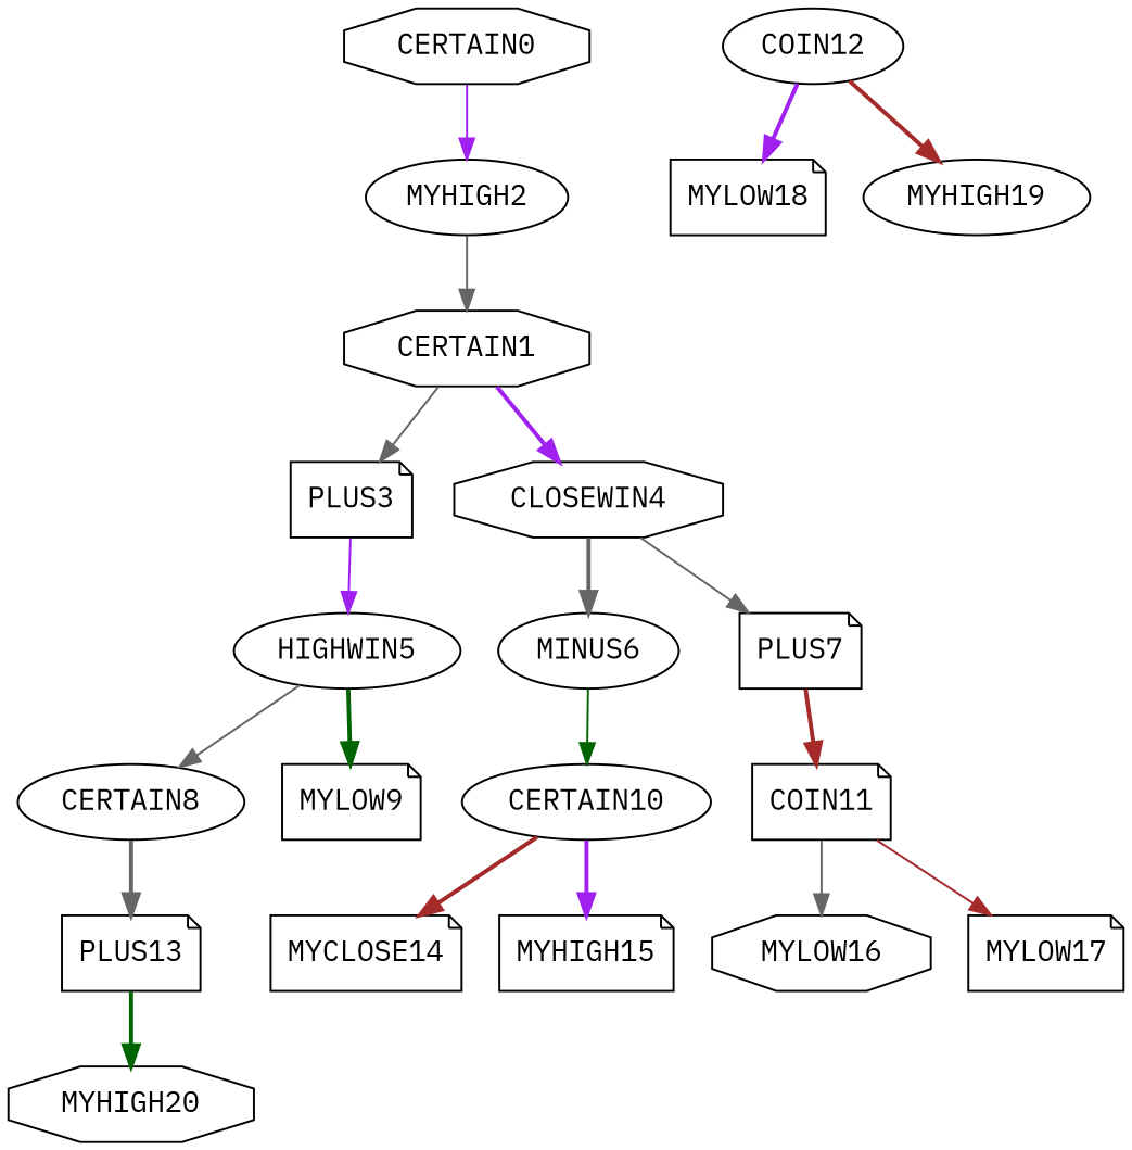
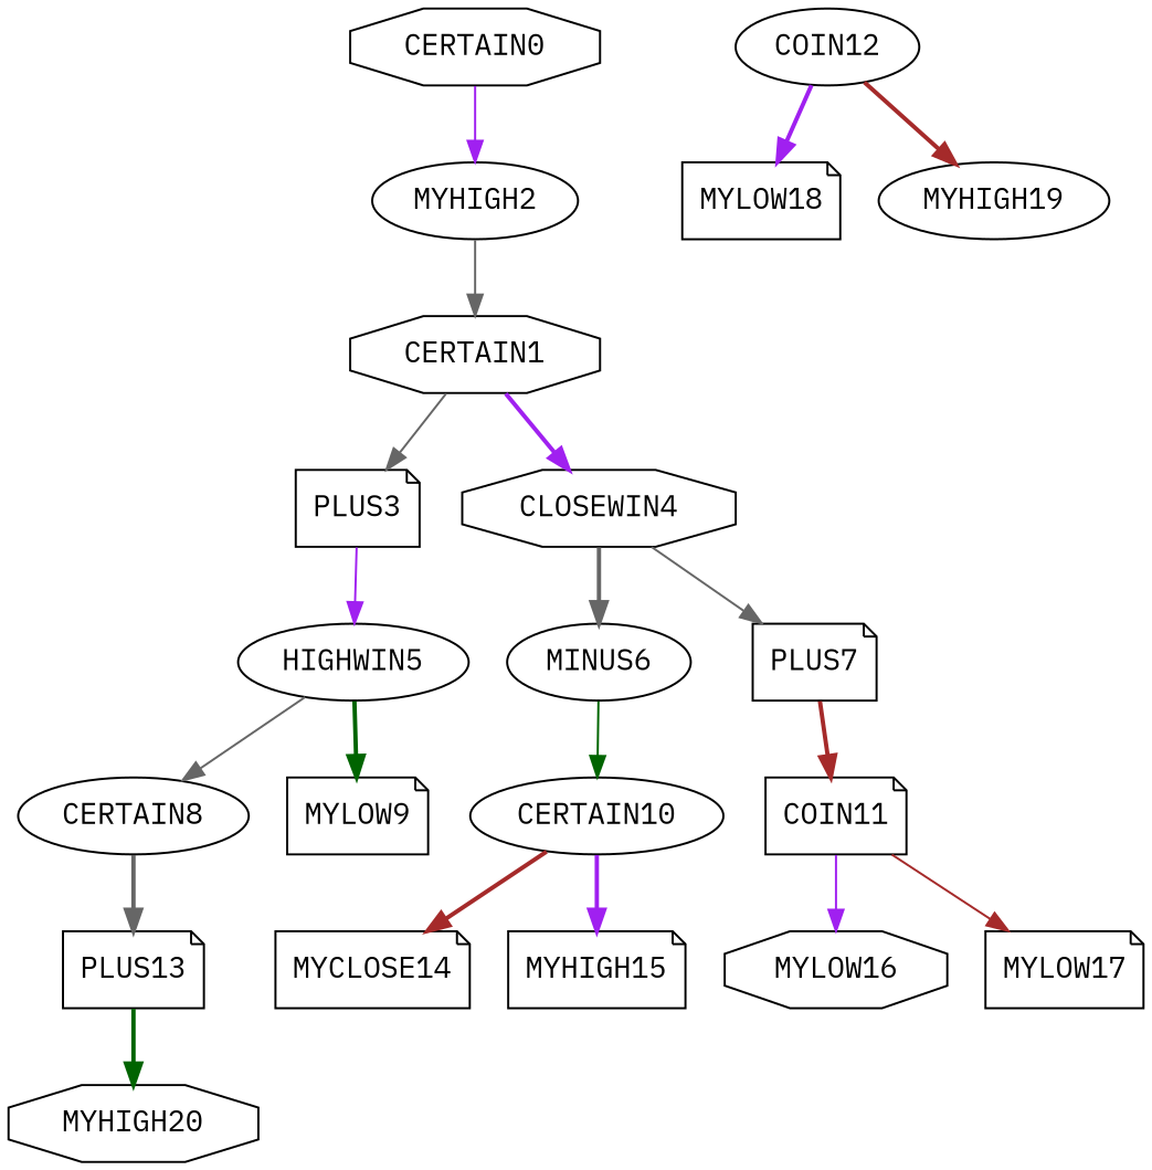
  digraph {
    fontname="IBM Plex Mono"
    node [fontname="IBM Plex Mono" shape=note]
    edge [color=purple fontname="IBM Plex Mono" style=bold]
    CERTAIN0 [shape=octagon]
    MYHIGH2 [shape=ellipse]
    CERTAIN1 [shape=octagon]
    PLUS3
    CLOSEWIN4 [shape=octagon]
    HIGHWIN5 [shape=ellipse]
    MINUS6 [shape=ellipse]
    PLUS7
    CERTAIN8 [shape=ellipse]
    MYLOW9
    CERTAIN10 [shape=ellipse]
    COIN11
    PLUS13
    MYCLOSE14
    MYHIGH15
    MYLOW16 [shape=octagon]
    MYLOW17
    COIN12 [shape=ellipse]
    MYLOW18
    MYHIGH19 [shape=ellipse]
    MYHIGH20 [shape=octagon]
    CERTAIN0 -> MYHIGH2 [style=solid]
    MYHIGH2 -> CERTAIN1 [color=gray40 style=solid]
    CERTAIN1 -> PLUS3 [color=gray40 style=solid]
    CERTAIN1 -> CLOSEWIN4
    PLUS3 -> HIGHWIN5 [style=solid]
    CLOSEWIN4 -> MINUS6 [color=gray40]
    CLOSEWIN4 -> PLUS7 [color=gray40 style=solid]
    HIGHWIN5 -> CERTAIN8 [color=gray40 style=solid]
    HIGHWIN5 -> MYLOW9 [color=darkgreen]
    MINUS6 -> CERTAIN10 [color=darkgreen style=solid]
    PLUS7 -> COIN11 [color=brown]
    CERTAIN8 -> PLUS13 [color=gray40]
    CERTAIN10 -> MYCLOSE14 [color=brown]
    CERTAIN10 -> MYHIGH15
-   COIN11 -> MYLOW16 [color=gray40 style=solid]
+   COIN11 -> MYLOW16 [style=solid]
    COIN11 -> MYLOW17 [color=brown style=solid]
    PLUS13 -> MYHIGH20 [color=darkgreen]
    COIN12 -> MYLOW18
    COIN12 -> MYHIGH19 [color=brown]
  }
